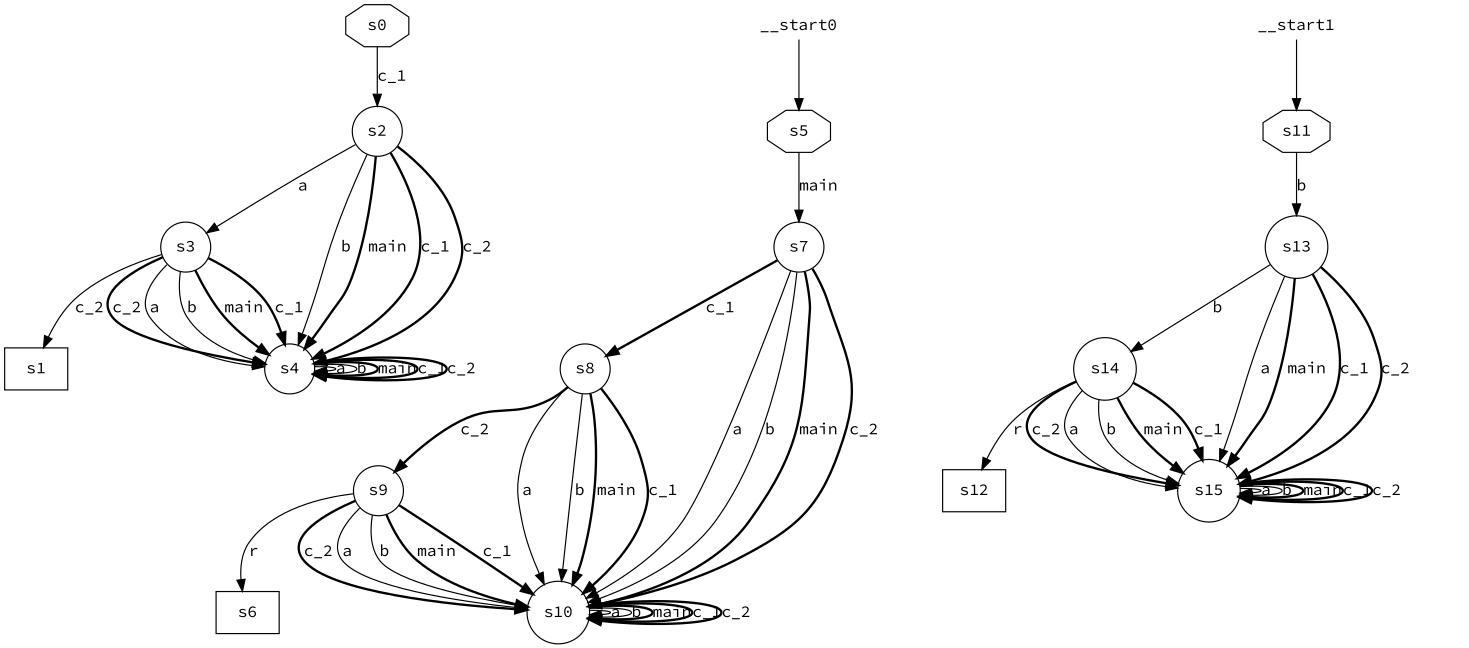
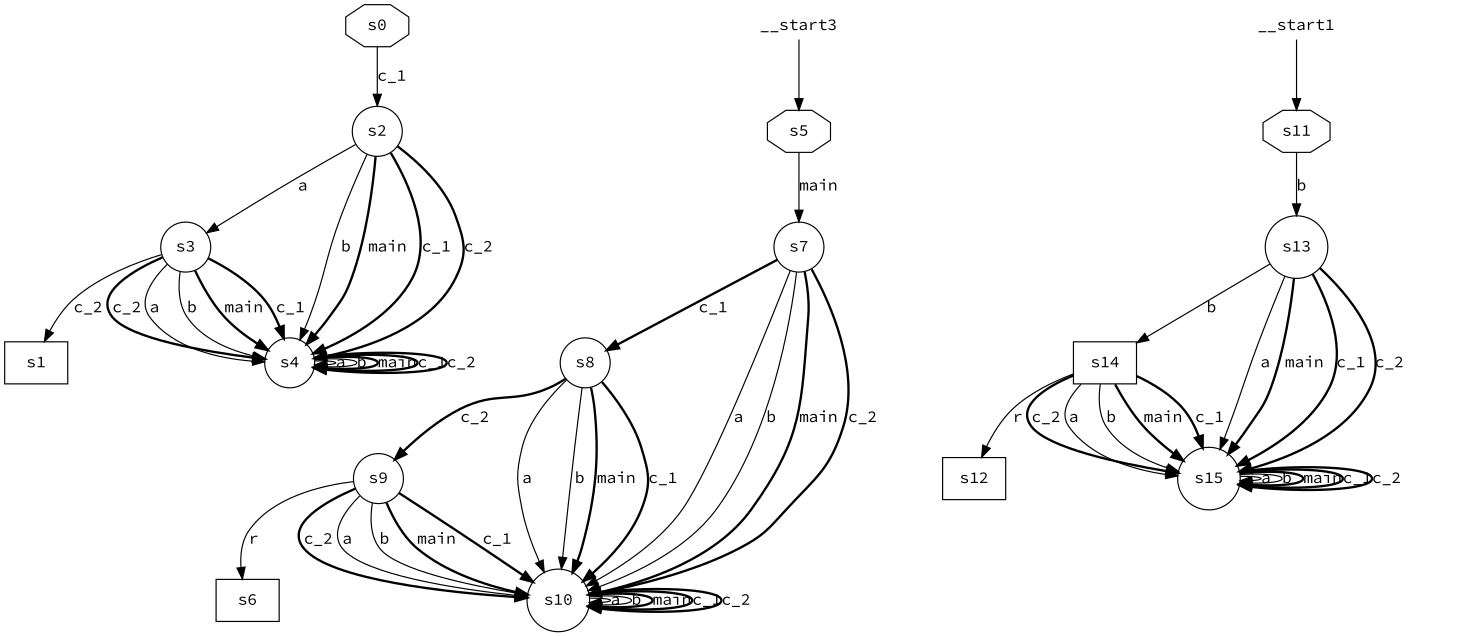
  digraph {
    fontname="Source Code Pro"
    node [fontname="Source Code Pro" shape=circle]
    edge [fontname="Source Code Pro" style=bold]
    s0 [shape=octagon]
    s2
    s3
    s4
    s1 [shape=box]
    s5 [shape=octagon]
    s7
    s8
    s10
    s6 [shape=box]
    s9
    s11 [shape=octagon]
    s13
-   s14
+   s14 [shape=box]
    s15
    s12 [shape=box]
-   __start0 [height=0 shape=none width=0]
+   __start0 [height=0 shape=none width=0 label=__start3]
    __start1 [height=0 shape=none width=0]
    s0 -> s2 [label=c_1 style=""]
    s2 -> s3 [label=a style=""]
    s2 -> s4 [label=b style=""]
    s2 -> s4 [label=main]
    s2 -> s4 [label=c_1]
    s2 -> s4 [label=c_2]
    s3 -> s4 [label=a style=""]
    s3 -> s4 [label=b style=""]
    s3 -> s4 [label=main]
    s3 -> s4 [label=c_1]
    s3 -> s4 [label=c_2]
    s3 -> s1 [label=c_2 style=""]
    s4 -> s4 [label=a style=""]
    s4 -> s4 [label=b style=""]
    s4 -> s4 [label=main]
    s4 -> s4 [label=c_1]
    s4 -> s4 [label=c_2]
    s5 -> s7 [label=main style=""]
    s7 -> s8 [label=c_1]
    s7 -> s10 [label=a style=""]
    s7 -> s10 [label=b style=""]
    s7 -> s10 [label=main]
    s7 -> s10 [label=c_2]
    s8 -> s10 [label=a style=""]
    s8 -> s10 [label=b style=""]
    s8 -> s10 [label=main]
    s8 -> s10 [label=c_1]
    s8 -> s9 [label=c_2]
    s10 -> s10 [label=a style=""]
    s10 -> s10 [label=b style=""]
    s10 -> s10 [label=main]
    s10 -> s10 [label=c_1]
    s10 -> s10 [label=c_2]
    s9 -> s10 [label=a style=""]
    s9 -> s10 [label=b style=""]
    s9 -> s10 [label=main]
    s9 -> s10 [label=c_1]
    s9 -> s10 [label=c_2]
    s9 -> s6 [label=r style=""]
    s11 -> s13 [label=b style=""]
    s13 -> s14 [label=b style=""]
    s13 -> s15 [label=a style=""]
    s13 -> s15 [label=main]
    s13 -> s15 [label=c_1]
    s13 -> s15 [label=c_2]
    s14 -> s15 [label=a style=""]
    s14 -> s15 [label=b style=""]
    s14 -> s15 [label=main]
    s14 -> s15 [label=c_1]
    s14 -> s15 [label=c_2]
    s14 -> s12 [label=r style=""]
    s15 -> s15 [label=a style=""]
    s15 -> s15 [label=b style=""]
    s15 -> s15 [label=main]
    s15 -> s15 [label=c_1]
    s15 -> s15 [label=c_2]
    __start0 -> s5 [style=""]
    __start1 -> s11 [style=""]
  }
